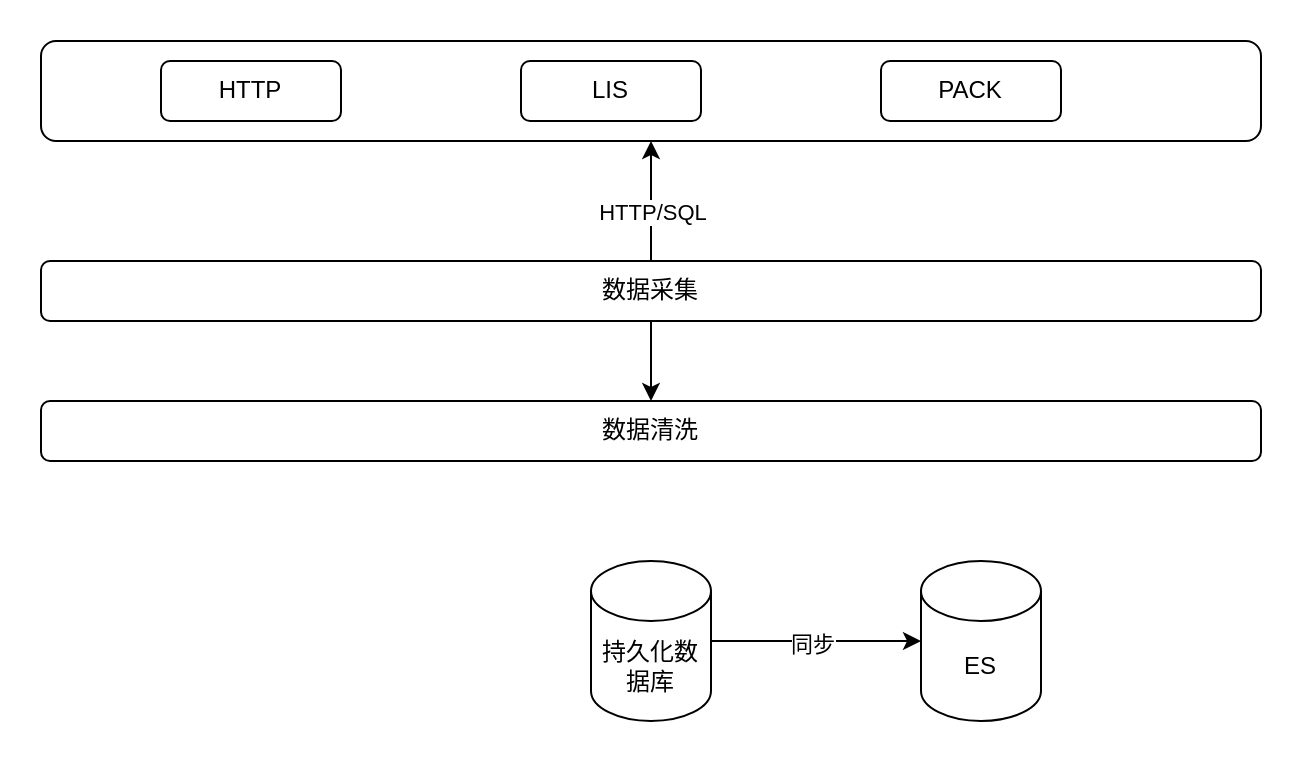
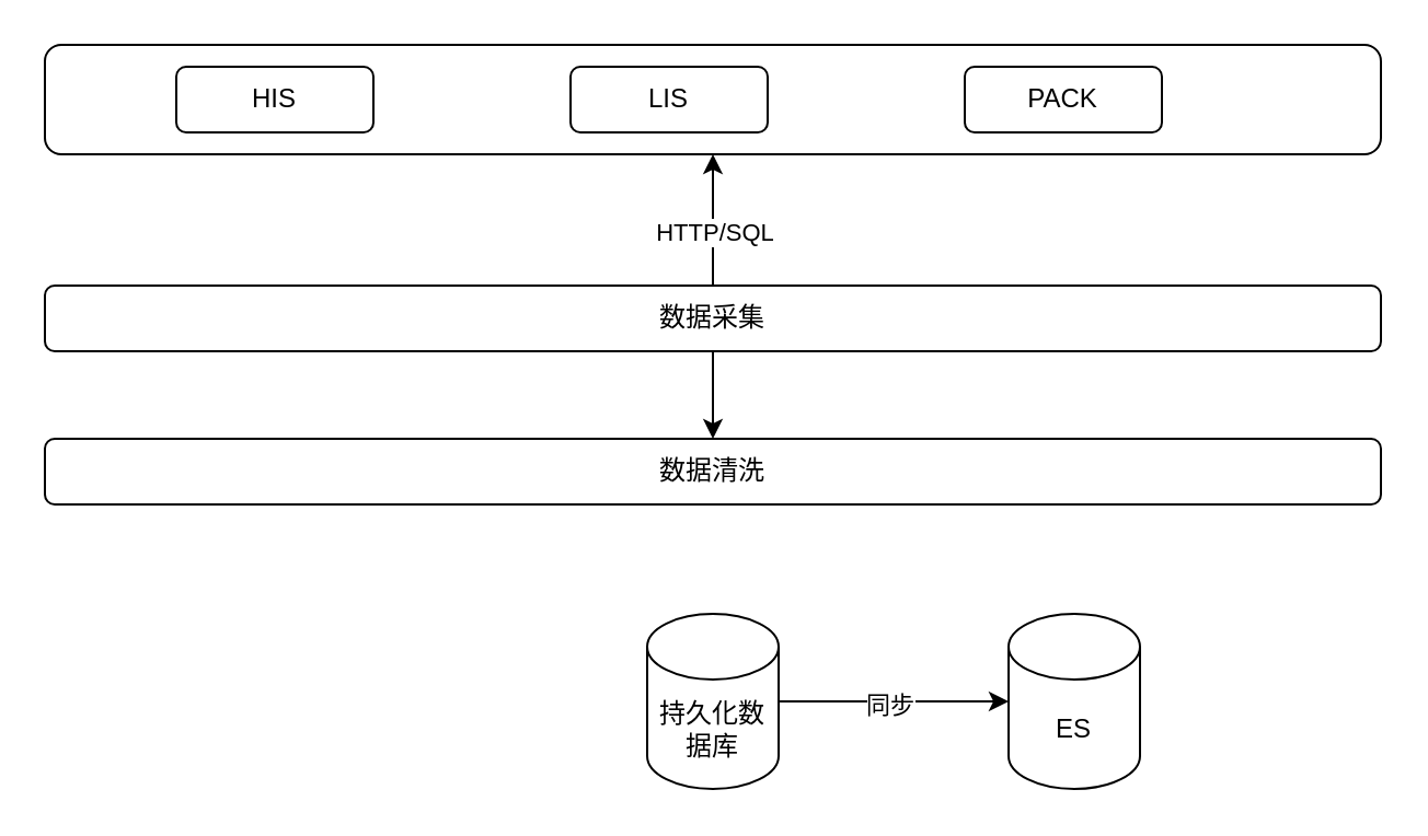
  <mxCell id="0" />
  <mxCell id="1" parent="0" />
  <mxCell id="2" value="" style="rounded=1;whiteSpace=wrap;html=1;" vertex="1" parent="1"><mxGeometry x="20" y="20" width="610" height="50" as="geometry" /></mxCell>
- <mxCell id="3" value="HTTP" style="rounded=1;whiteSpace=wrap;html=1;" vertex="1" parent="1"><mxGeometry x="80" y="30" width="90" height="30" as="geometry" /></mxCell>
+ <mxCell id="3" value="HIS" style="rounded=1;whiteSpace=wrap;html=1;" vertex="1" parent="1"><mxGeometry x="80" y="30" width="90" height="30" as="geometry" /></mxCell>
  <mxCell id="4" value="LIS" style="rounded=1;whiteSpace=wrap;html=1;" vertex="1" parent="1"><mxGeometry x="260" y="30" width="90" height="30" as="geometry" /></mxCell>
  <mxCell id="5" value="PACK" style="rounded=1;whiteSpace=wrap;html=1;" vertex="1" parent="1"><mxGeometry x="440" y="30" width="90" height="30" as="geometry" /></mxCell>
  <mxCell id="6" style="edgeStyle=orthogonalEdgeStyle;rounded=0;orthogonalLoop=1;jettySize=auto;html=1;entryX=0.5;entryY=1;entryDx=0;entryDy=0;" edge="1" parent="1" source="9" target="2"><mxGeometry relative="1" as="geometry" /></mxCell>
  <mxCell id="7" value="HTTP/SQL" style="edgeLabel;html=1;align=center;verticalAlign=middle;resizable=0;points=[];" vertex="1" connectable="0" parent="6"><mxGeometry x="-0.167" relative="1" as="geometry"><mxPoint as="offset" /></mxGeometry></mxCell>
  <mxCell id="8" value="" style="edgeStyle=orthogonalEdgeStyle;rounded=0;orthogonalLoop=1;jettySize=auto;html=1;" edge="1" parent="1" source="9" target="10"><mxGeometry relative="1" as="geometry" /></mxCell>
  <mxCell id="9" value="数据采集" style="rounded=1;whiteSpace=wrap;html=1;" vertex="1" parent="1"><mxGeometry x="20" y="130" width="610" height="30" as="geometry" /></mxCell>
  <mxCell id="10" value="数据清洗" style="rounded=1;whiteSpace=wrap;html=1;" vertex="1" parent="1"><mxGeometry x="20" y="200" width="610" height="30" as="geometry" /></mxCell>
  <mxCell id="11" style="edgeStyle=orthogonalEdgeStyle;rounded=0;orthogonalLoop=1;jettySize=auto;html=1;" edge="1" parent="1" source="13" target="14"><mxGeometry relative="1" as="geometry" /></mxCell>
  <mxCell id="12" value="同步" style="edgeLabel;html=1;align=center;verticalAlign=middle;resizable=0;points=[];" vertex="1" connectable="0" parent="11"><mxGeometry x="-0.048" y="-1" relative="1" as="geometry"><mxPoint as="offset" /></mxGeometry></mxCell>
  <mxCell id="13" value="持久化数据库" style="shape=cylinder3;whiteSpace=wrap;html=1;boundedLbl=1;backgroundOutline=1;size=15;" vertex="1" parent="1"><mxGeometry x="295" y="280" width="60" height="80" as="geometry" /></mxCell>
  <mxCell id="14" value="ES" style="shape=cylinder3;whiteSpace=wrap;html=1;boundedLbl=1;backgroundOutline=1;size=15;" vertex="1" parent="1"><mxGeometry x="460" y="280" width="60" height="80" as="geometry" /></mxCell>
